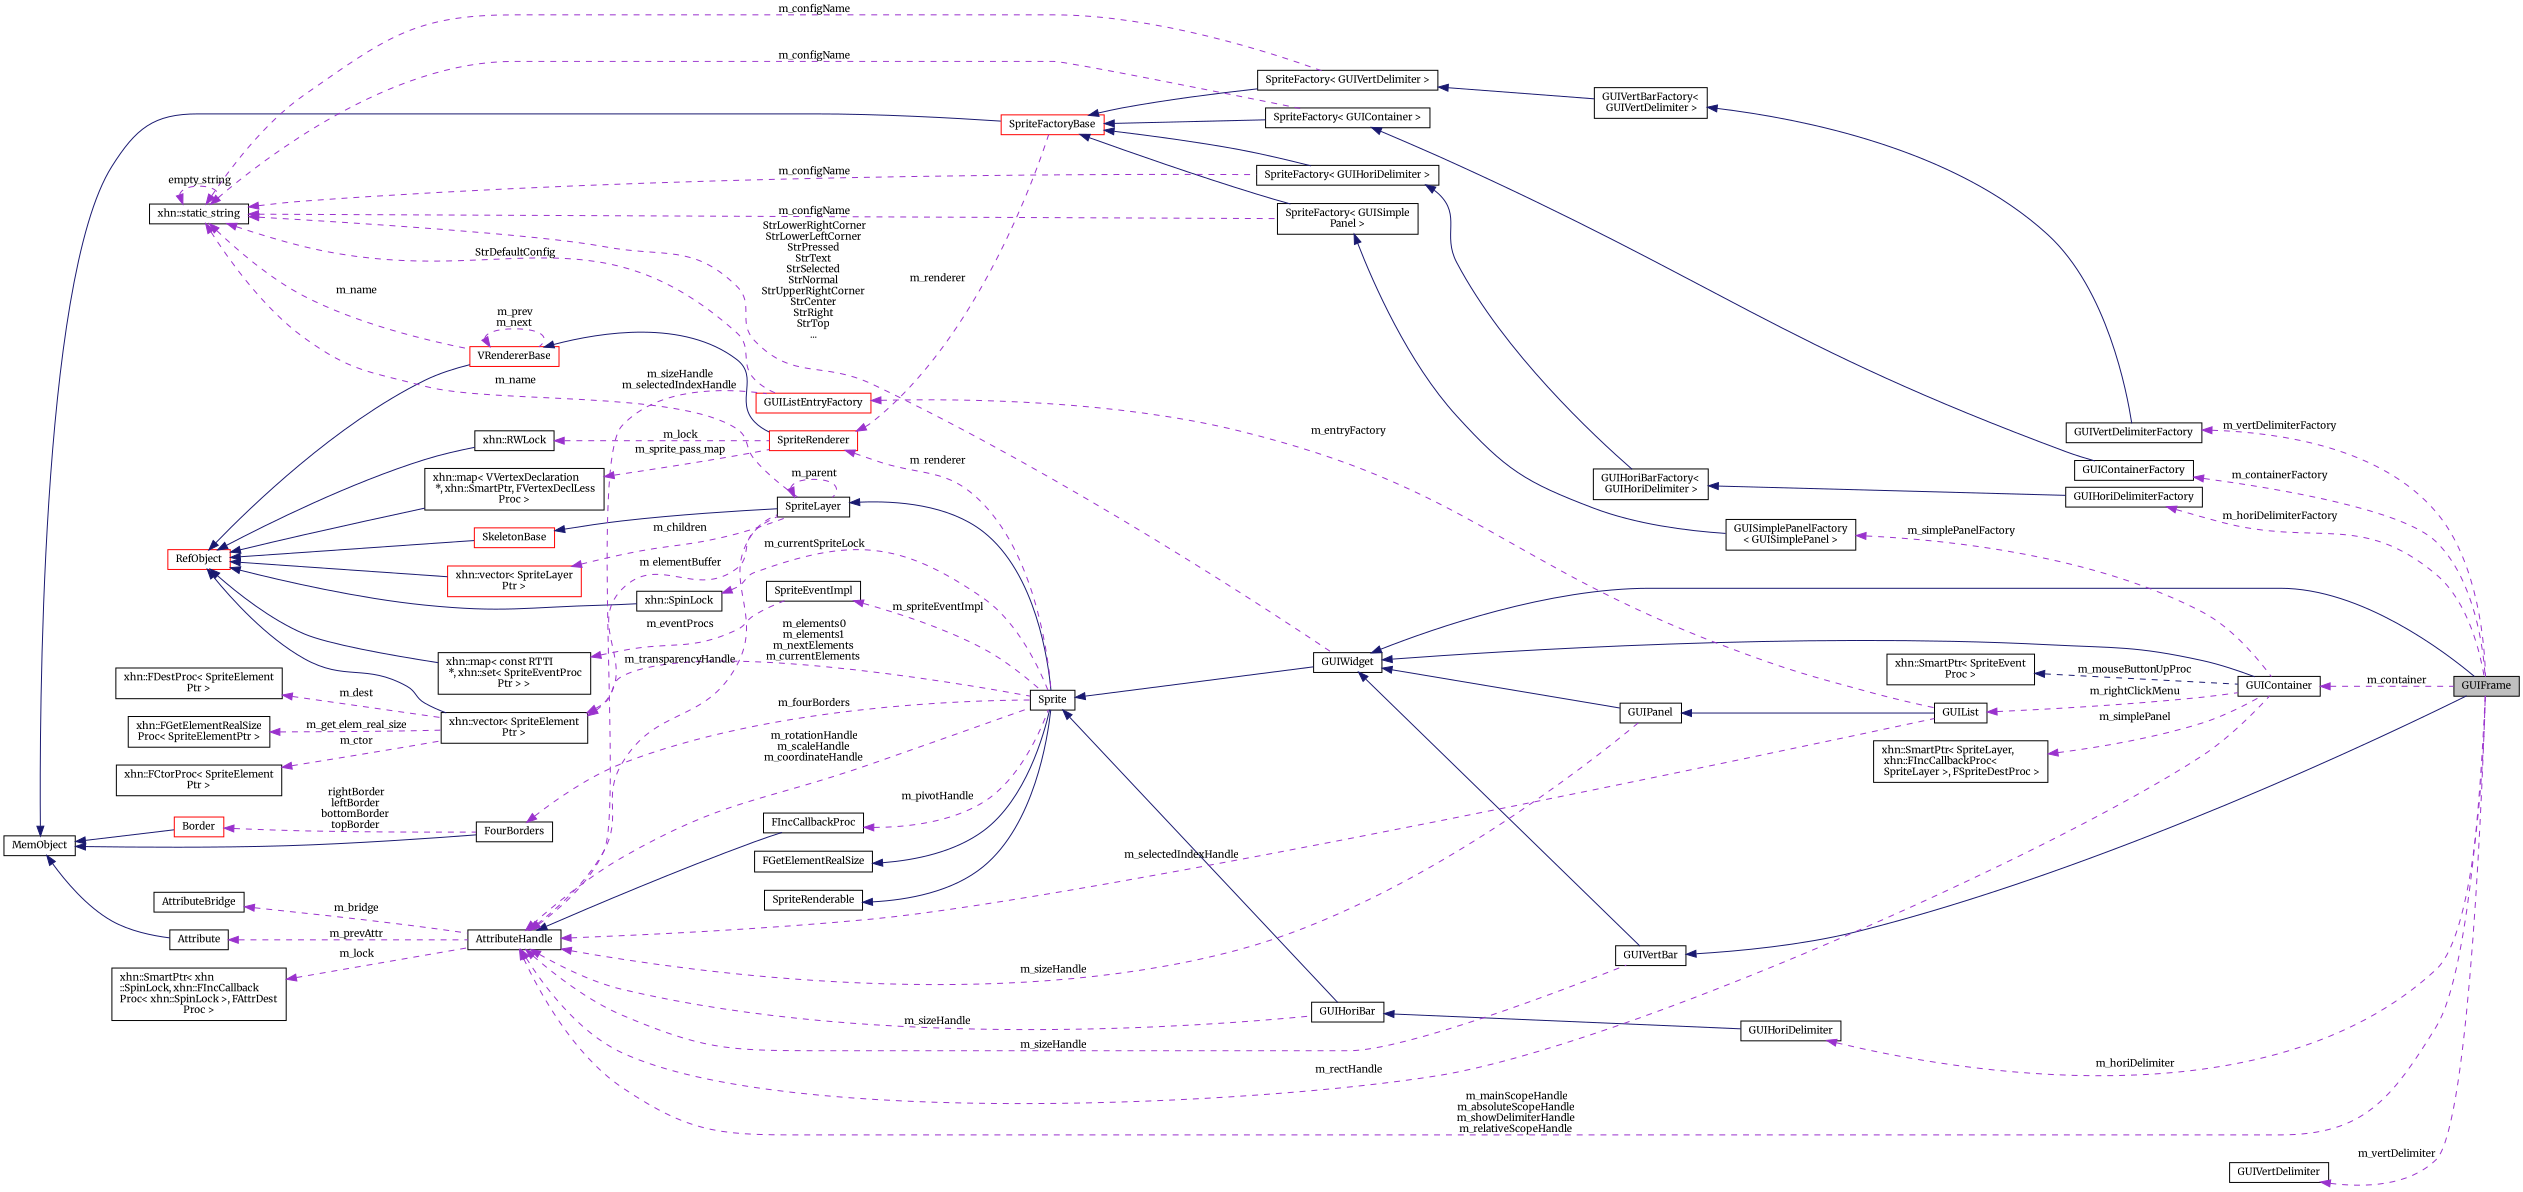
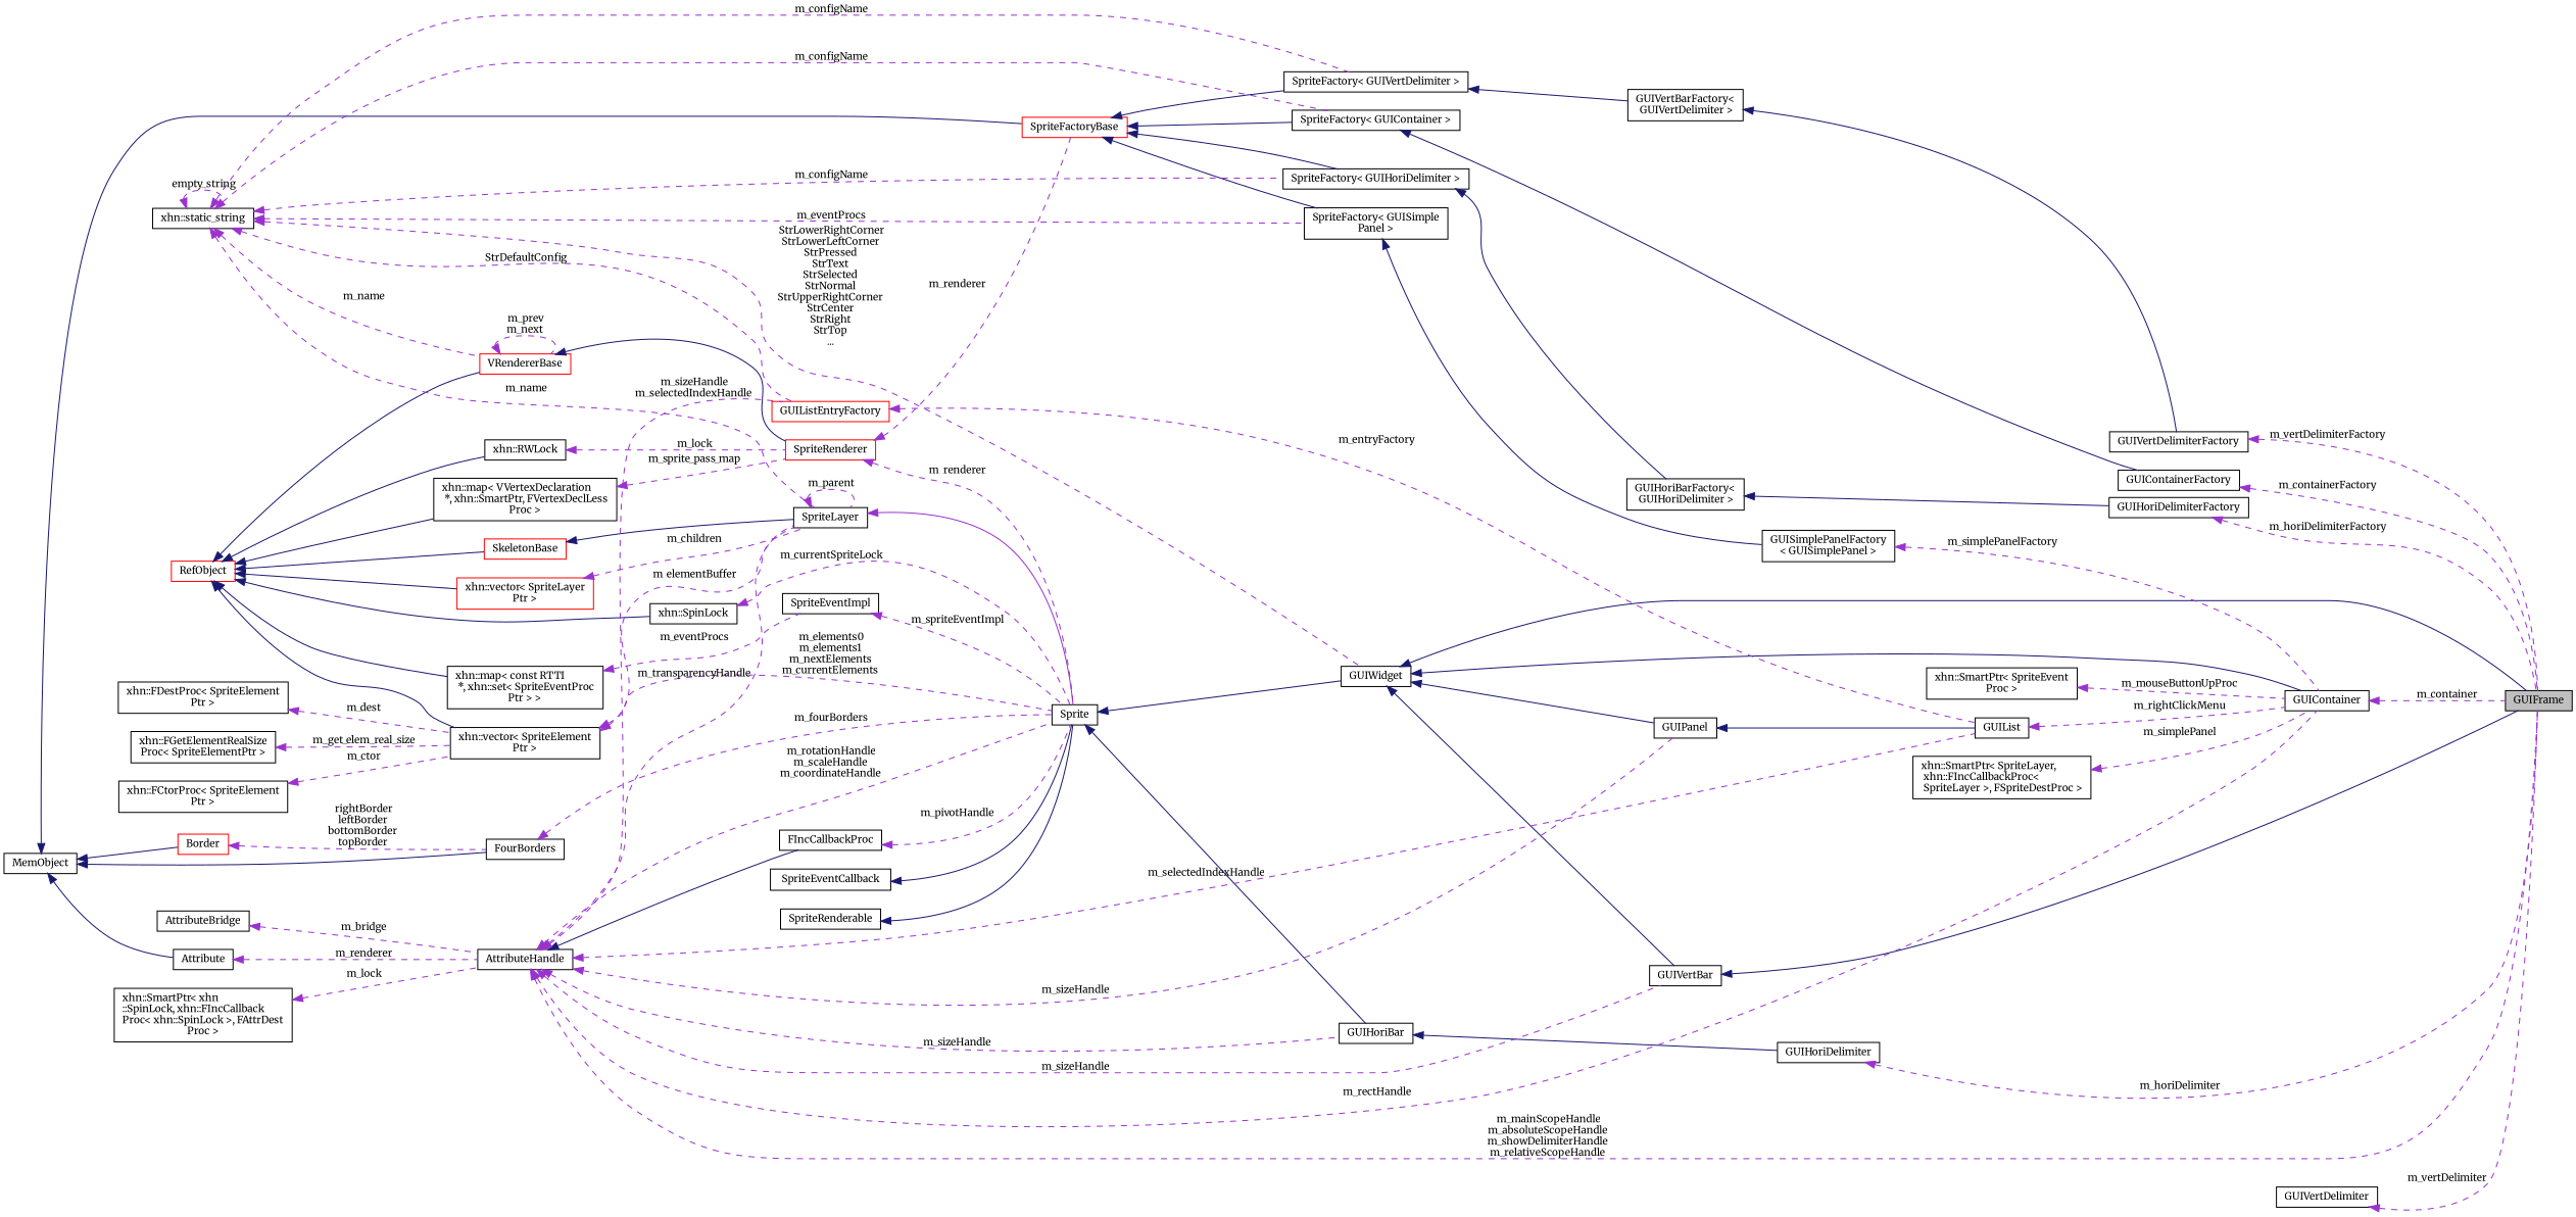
  digraph {
    fontname=Merriweather
    rankdir=LR
    node [color=black fillcolor=white fontname=Merriweather fontsize=10 shape=record style=filled]
    edge [color=darkorchid3 dir=back fontname=Merriweather fontsize=10 labelfontname=Helvetica labelfontsize=10 style=dashed]
    n1 [fillcolor=grey75 fontcolor=black height=0.2 label=GUIFrame width=0.4]
    n2 [height=0.2 label=GUIWidget width=0.4]
    n3 [height=0.2 label=GUIVertBar width=0.4]
    n4 [height=0.2 label=GUIContainer width=0.4]
    n5 [height=0.2 label=GUIPanel width=0.4]
    n6 [height=0.2 label=GUIHoriBar width=0.4]
    n7 [height=0.2 label=GUIHoriDelimiter width=0.4]
    n8 [height=0.2 label=GUIList width=0.4]
    n9 [height=0.2 label=Sprite width=0.4]
    n10 [height=0.2 label=SpriteLayer width=0.4]
    n11 [color=red height=0.2 label=SkeletonBase width=0.4]
    n12 [color=red height=0.2 label=RefObject width=0.4]
    n13 [height=0.2 label="xhn::vector\< SpriteElement\lPtr \>" width=0.4]
    n14 [color=red height=0.2 label="xhn::vector\< SpriteLayer\lPtr \>" width=0.4]
    n15 [height=0.2 label="xhn::SpinLock" width=0.4]
    n16 [height=0.2 label="xhn::map\< const RTTI\l *, xhn::set\< SpriteEventProc\lPtr \> \>" width=0.4]
    n17 [color=red height=0.2 label=VRendererBase width=0.4]
    n18 [height=0.2 label="xhn::RWLock" width=0.4]
    n19 [height=0.2 label="xhn::map\< VVertexDeclaration\l *, xhn::SmartPtr, FVertexDeclLess\lProc \>" width=0.4]
    n20 [height=0.2 label=SpriteEventImpl width=0.4]
    n21 [color=red height=0.2 label=SpriteRenderer width=0.4]
    n22 [height=0.2 label="xhn::FGetElementRealSize\lProc\< SpriteElementPtr \>" width=0.4]
    n23 [height=0.2 label="xhn::FCtorProc\< SpriteElement\lPtr \>" width=0.4]
    n24 [height=0.2 label="xhn::FDestProc\< SpriteElement\lPtr \>" width=0.4]
    n25 [height=0.2 label=AttributeHandle width=0.4]
    n26 [height=0.2 label=FIncCallbackProc width=0.4]
    n27 [color=red height=0.2 label=GUIListEntryFactory width=0.4]
    n28 [height=0.2 label="xhn::SmartPtr\< xhn\l::SpinLock, xhn::FIncCallback\lProc\< xhn::SpinLock \>, FAttrDest\lProc \>" width=0.4]
    n29 [height=0.2 label=Attribute width=0.4]
    n30 [height=0.2 label=MemObject width=0.4]
    n31 [height=0.2 label=FourBorders width=0.4]
    n32 [color=red height=0.2 label=Border width=0.4]
    n33 [color=red height=0.2 label=SpriteFactoryBase width=0.4]
    n34 [height=0.2 label="SpriteFactory\< GUIHoriDelimiter \>" width=0.4]
    n35 [height=0.2 label="SpriteFactory\< GUISimple\lPanel \>" width=0.4]
    n36 [height=0.2 label="SpriteFactory\< GUIContainer \>" width=0.4]
    n37 [height=0.2 label="SpriteFactory\< GUIVertDelimiter \>" width=0.4]
    n38 [height=0.2 label=AttributeBridge width=0.4]
    n39 [height=0.2 label="xhn::static_string" width=0.4]
    n40 [height=0.2 label="GUIHoriBarFactory\<\l GUIHoriDelimiter \>" width=0.4]
    n41 [height=0.2 label="GUISimplePanelFactory\l\< GUISimplePanel \>" width=0.4]
    n42 [height=0.2 label=GUIContainerFactory width=0.4]
    n43 [height=0.2 label="GUIVertBarFactory\<\l GUIVertDelimiter \>" width=0.4]
-   n44 [height=0.2 label=FGetElementRealSize width=0.4]
+   n44 [height=0.2 label=SpriteEventCallback width=0.4]
    n45 [height=0.2 label=SpriteRenderable width=0.4]
    n46 [height=0.2 label=GUIVertDelimiter width=0.4]
    n47 [height=0.2 label=GUIHoriDelimiterFactory width=0.4]
    n48 [height=0.2 label="xhn::SmartPtr\< SpriteLayer,\l xhn::FIncCallbackProc\<\l SpriteLayer \>, FSpriteDestProc \>" width=0.4]
    n49 [height=0.2 label="xhn::SmartPtr\< SpriteEvent\lProc \>" width=0.4]
    n50 [height=0.2 label=GUIVertDelimiterFactory width=0.4]
    n2 -> n1 [color=midnightblue style=solid]
    n2 -> n3 [color=midnightblue style=solid]
    n2 -> n4 [color=midnightblue style=solid]
    n2 -> n5 [color=midnightblue style=solid]
    n3 -> n1 [color=midnightblue style=solid]
    n4 -> n1 [label=" m_container"]
    n5 -> n8 [color=midnightblue style=solid]
    n6 -> n7 [color=midnightblue style=solid]
    n7 -> n1 [label=" m_horiDelimiter"]
    n8 -> n4 [label=" m_rightClickMenu"]
    n9 -> n2 [color=midnightblue style=solid]
    n9 -> n6 [color=midnightblue style=solid]
-   n10 -> n9 [color=midnightblue style=solid]
+   n10 -> n9 [style=solid]
    n10 -> n10 [label=" m_parent"]
    n11 -> n10 [color=midnightblue style=solid]
    n12 -> n11 [color=midnightblue style=solid]
    n12 -> n13 [color=midnightblue style=solid]
    n12 -> n14 [color=midnightblue style=solid]
    n12 -> n15 [color=midnightblue style=solid]
    n12 -> n16 [color=midnightblue style=solid]
    n12 -> n17 [color=midnightblue style=solid]
    n12 -> n18 [color=midnightblue style=solid]
    n12 -> n19 [color=midnightblue style=solid]
    n13 -> n9 [label=" m_elements0\nm_elements1\nm_nextElements\nm_currentElements"]
    n13 -> n10 [label=" m_elementBuffer"]
    n14 -> n10 [label=" m_children"]
    n15 -> n9 [label=" m_currentSpriteLock"]
    n16 -> n20 [label=" m_eventProcs"]
    n17 -> n17 [label=" m_prev\nm_next"]
    n17 -> n21 [color=midnightblue style=solid]
    n18 -> n21 [label=" m_lock"]
    n19 -> n21 [label=" m_sprite_pass_map"]
    n20 -> n9 [label=" m_spriteEventImpl"]
    n21 -> n9 [label=" m_renderer"]
    n21 -> n33 [label=" m_renderer"]
    n22 -> n13 [label=" m_get_elem_real_size"]
    n23 -> n13 [label=" m_ctor"]
    n24 -> n13 [label=" m_dest"]
    n25 -> n1 [label=" m_mainScopeHandle\nm_absoluteScopeHandle\nm_showDelimiterHandle\nm_relativeScopeHandle"]
    n25 -> n3 [label=" m_sizeHandle"]
    n25 -> n4 [label=" m_rectHandle"]
    n25 -> n5 [label=" m_sizeHandle"]
    n25 -> n6 [label=" m_sizeHandle"]
    n25 -> n8 [label=" m_selectedIndexHandle"]
    n25 -> n9 [label=" m_rotationHandle\nm_scaleHandle\nm_coordinateHandle"]
    n25 -> n10 [label=" m_transparencyHandle"]
    n25 -> n26 [color=midnightblue style=solid]
    n25 -> n27 [label=" m_sizeHandle\nm_selectedIndexHandle"]
    n26 -> n9 [label=" m_pivotHandle"]
    n27 -> n8 [label=" m_entryFactory"]
    n28 -> n25 [label=" m_lock"]
-   n29 -> n25 [label=" m_prevAttr"]
+   n29 -> n25 [label=" m_renderer"]
    n30 -> n29 [color=midnightblue style=solid]
    n30 -> n31 [color=midnightblue style=solid]
    n30 -> n32 [color=midnightblue style=solid]
    n30 -> n33 [color=midnightblue style=solid]
    n31 -> n9 [label=" m_fourBorders"]
    n32 -> n31 [label=" rightBorder\nleftBorder\nbottomBorder\ntopBorder"]
    n33 -> n34 [color=midnightblue style=solid]
    n33 -> n35 [color=midnightblue style=solid]
    n33 -> n36 [color=midnightblue style=solid]
    n33 -> n37 [color=midnightblue style=solid]
    n34 -> n40 [color=midnightblue style=solid]
    n35 -> n41 [color=midnightblue style=solid]
    n36 -> n42 [color=midnightblue style=solid]
    n37 -> n43 [color=midnightblue style=solid]
    n38 -> n25 [label=" m_bridge"]
    n39 -> n2 [label=" StrLowerRightCorner\nStrLowerLeftCorner\nStrPressed\nStrText\nStrSelected\nStrNormal\nStrUpperRightCorner\nStrCenter\nStrRight\nStrTop\n..."]
    n39 -> n10 [label=" m_name"]
    n39 -> n17 [label=" m_name"]
    n39 -> n27 [label=" StrDefaultConfig"]
    n39 -> n34 [label=" m_configName"]
-   n39 -> n35 [label=" m_configName"]
+   n39 -> n35 [label=" m_eventProcs"]
    n39 -> n36 [label=" m_configName"]
    n39 -> n37 [label=" m_configName"]
    n39 -> n39 [label=" empty_string"]
    n40 -> n47 [color=midnightblue style=solid]
    n41 -> n4 [label=" m_simplePanelFactory"]
    n42 -> n1 [label=" m_containerFactory"]
    n43 -> n50 [color=midnightblue style=solid]
    n44 -> n9 [color=midnightblue style=solid]
    n45 -> n9 [color=midnightblue style=solid]
    n46 -> n1 [label=" m_vertDelimiter"]
    n47 -> n1 [label=" m_horiDelimiterFactory"]
    n48 -> n4 [label=" m_simplePanel"]
-   n49 -> n4 [color=midnightblue label=" m_mouseButtonUpProc"]
+   n49 -> n4 [label=" m_mouseButtonUpProc"]
    n50 -> n1 [label=" m_vertDelimiterFactory"]
  }
